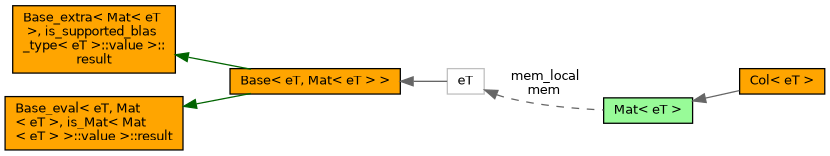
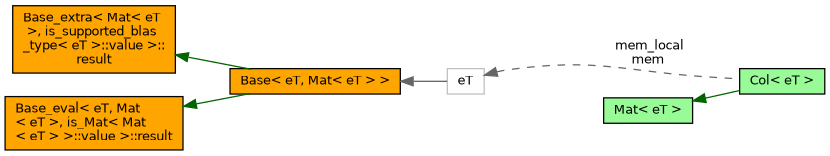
  digraph {
    rankdir=LR
    node [color=black fillcolor=orange fontname=Helvetica fontsize=10 shape=record style=filled]
    edge [color=gray40 dir=back fontname=Helvetica fontsize=10 labelfontname=Helvetica labelfontsize=10 style=solid]
-   n1 [fontcolor=black height=0.2 label="Col\< eT \>" width=0.4]
+   n1 [fillcolor=palegreen fontcolor=black height=0.2 label="Col\< eT \>" width=0.4]
    n2 [fillcolor=palegreen height=0.2 label="Mat\< eT \>" width=0.4]
    n3 [height=0.2 label="Base\< eT, Mat\< eT \> \>" width=0.4]
    n4 [color=grey75 fillcolor=white height=0.2 label=eT width=0.4]
    n5 [height=0.2 label="Base_extra\< Mat\< eT\l \>, is_supported_blas\l_type\< eT \>::value \>::\lresult" width=0.4]
    n6 [height=0.2 label="Base_eval\< eT, Mat\l\< eT \>, is_Mat\< Mat\l\< eT \> \>::value \>::result" width=0.4]
-   n2 -> n1
+   n2 -> n1 [color=darkgreen]
    n3 -> n4
-   n4 -> n2 [label=" mem_local\nmem" style=dashed]
+   n4 -> n1 [label=" mem_local\nmem" style=dashed]
    n5 -> n3 [color=darkgreen]
    n6 -> n3 [color=darkgreen]
  }
